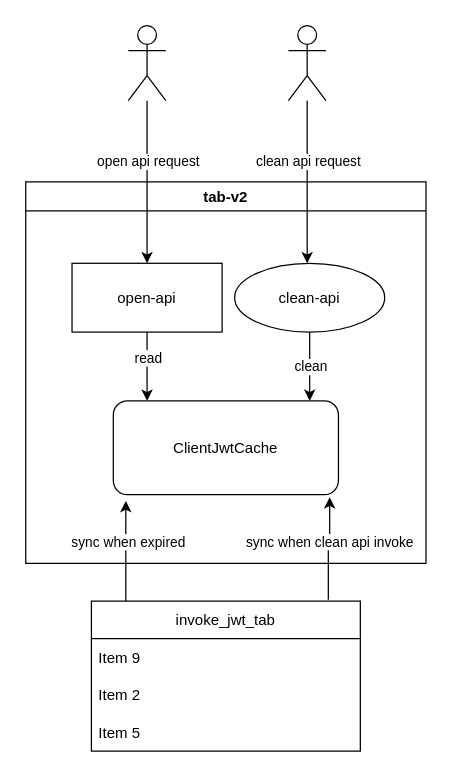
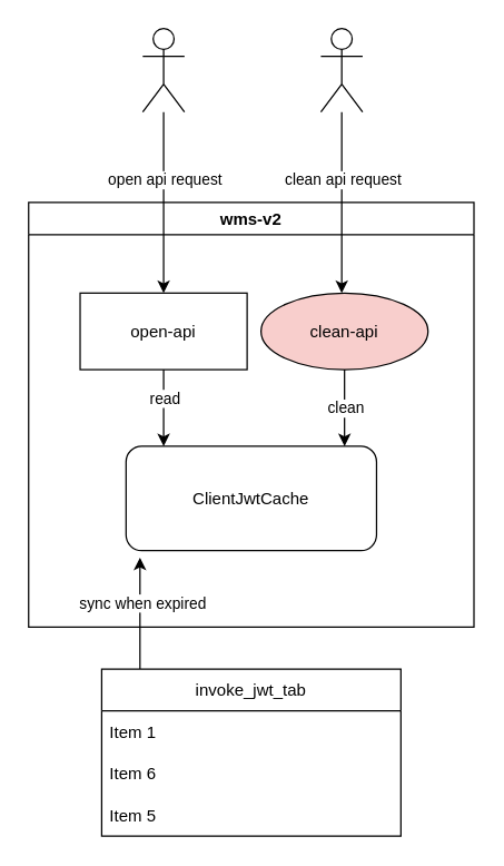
  <mxCell id="0" />
  <mxCell id="1" parent="0" />
- <mxCell id="2" value="tab-v2" style="swimlane;startSize=23;" vertex="1" parent="1"><mxGeometry x="20" y="145" width="320" height="305" as="geometry" /></mxCell>
+ <mxCell id="2" value="wms-v2" style="swimlane;startSize=23;" vertex="1" parent="1"><mxGeometry x="20" y="145" width="320" height="305" as="geometry" /></mxCell>
  <mxCell id="3" value="ClientJwtCache" style="rounded=1;whiteSpace=wrap;html=1;" vertex="1" parent="2"><mxGeometry x="70" y="175" width="180" height="75" as="geometry" /></mxCell>
  <mxCell id="4" style="edgeStyle=orthogonalEdgeStyle;rounded=0;orthogonalLoop=1;jettySize=auto;html=1;entryX=0.25;entryY=0;entryDx=0;entryDy=0;" edge="1" parent="2" source="6"><mxGeometry relative="1" as="geometry"><mxPoint x="97" y="175" as="targetPoint" /></mxGeometry></mxCell>
  <mxCell id="5" value="read" style="edgeLabel;html=1;align=center;verticalAlign=middle;resizable=0;points=[];" vertex="1" connectable="0" parent="4"><mxGeometry x="-0.283" relative="1" as="geometry"><mxPoint as="offset" /></mxGeometry></mxCell>
  <mxCell id="6" value="open-api" style="whiteSpace=wrap;html=1;rounded=0;" vertex="1" parent="2"><mxGeometry x="37" y="65" width="120" height="55" as="geometry" /></mxCell>
  <mxCell id="7" value="clean" style="edgeStyle=orthogonalEdgeStyle;rounded=0;orthogonalLoop=1;jettySize=auto;html=1;" edge="1" parent="2" source="8"><mxGeometry relative="1" as="geometry"><mxPoint x="227" y="175" as="targetPoint" /></mxGeometry></mxCell>
- <mxCell id="8" value="clean-api" style="ellipse;whiteSpace=wrap;html=1;" vertex="1" parent="2"><mxGeometry x="167" y="65" width="120" height="55" as="geometry" /></mxCell>
+ <mxCell id="8" value="clean-api" style="ellipse;whiteSpace=wrap;html=1;fillColor=#f8cecc;" vertex="1" parent="2"><mxGeometry x="167" y="65" width="120" height="55" as="geometry" /></mxCell>
  <mxCell id="9" style="edgeStyle=orthogonalEdgeStyle;rounded=0;orthogonalLoop=1;jettySize=auto;html=1;exitX=0.128;exitY=0.008;exitDx=0;exitDy=0;exitPerimeter=0;" edge="1" parent="1" source="13"><mxGeometry relative="1" as="geometry"><mxPoint x="100" y="400" as="targetPoint" /></mxGeometry></mxCell>
  <mxCell id="10" value="sync when expired" style="edgeLabel;html=1;align=center;verticalAlign=middle;resizable=0;points=[];" vertex="1" connectable="0" parent="9"><mxGeometry x="0.203" y="-1" relative="1" as="geometry"><mxPoint as="offset" /></mxGeometry></mxCell>
- <mxCell id="11" style="edgeStyle=orthogonalEdgeStyle;rounded=0;orthogonalLoop=1;jettySize=auto;html=1;exitX=0.881;exitY=-0.008;exitDx=0;exitDy=0;entryX=0.961;entryY=1.027;entryDx=0;entryDy=0;entryPerimeter=0;exitPerimeter=0;" edge="1" parent="1" source="13" target="3"><mxGeometry relative="1" as="geometry"><mxPoint x="181.5" y="400" as="targetPoint" /></mxGeometry></mxCell>
- <mxCell id="12" value="sync when clean api invoke" style="edgeLabel;html=1;align=center;verticalAlign=middle;resizable=0;points=[];" vertex="1" connectable="0" parent="11"><mxGeometry x="0.152" relative="1" as="geometry"><mxPoint as="offset" /></mxGeometry></mxCell>
  <mxCell id="13" value="invoke_jwt_tab" style="swimlane;fontStyle=0;childLayout=stackLayout;horizontal=1;startSize=30;horizontalStack=0;resizeParent=1;resizeParentMax=0;resizeLast=0;collapsible=1;marginBottom=0;" vertex="1" parent="1"><mxGeometry x="72.5" y="480" width="215" height="120" as="geometry" /></mxCell>
- <mxCell id="14" value="Item 9" style="text;strokeColor=none;fillColor=none;align=left;verticalAlign=middle;spacingLeft=4;spacingRight=4;overflow=hidden;points=[[0,0.5],[1,0.5]];portConstraint=eastwest;rotatable=0;" vertex="1" parent="13"><mxGeometry y="30" width="215" height="30" as="geometry" /></mxCell>
- <mxCell id="15" value="Item 2" style="text;strokeColor=none;fillColor=none;align=left;verticalAlign=middle;spacingLeft=4;spacingRight=4;overflow=hidden;points=[[0,0.5],[1,0.5]];portConstraint=eastwest;rotatable=0;" vertex="1" parent="13"><mxGeometry y="60" width="215" height="30" as="geometry" /></mxCell>
+ <mxCell id="14" value="Item 1" style="text;strokeColor=none;fillColor=none;align=left;verticalAlign=middle;spacingLeft=4;spacingRight=4;overflow=hidden;points=[[0,0.5],[1,0.5]];portConstraint=eastwest;rotatable=0;" vertex="1" parent="13"><mxGeometry y="30" width="215" height="30" as="geometry" /></mxCell>
+ <mxCell id="15" value="Item 6" style="text;strokeColor=none;fillColor=none;align=left;verticalAlign=middle;spacingLeft=4;spacingRight=4;overflow=hidden;points=[[0,0.5],[1,0.5]];portConstraint=eastwest;rotatable=0;" vertex="1" parent="13"><mxGeometry y="60" width="215" height="30" as="geometry" /></mxCell>
  <mxCell id="16" value="Item 5" style="text;strokeColor=none;fillColor=none;align=left;verticalAlign=middle;spacingLeft=4;spacingRight=4;overflow=hidden;points=[[0,0.5],[1,0.5]];portConstraint=eastwest;rotatable=0;" vertex="1" parent="13"><mxGeometry y="90" width="215" height="30" as="geometry" /></mxCell>
  <mxCell id="17" style="edgeStyle=orthogonalEdgeStyle;rounded=0;orthogonalLoop=1;jettySize=auto;html=1;" edge="1" parent="1" source="19" target="6"><mxGeometry relative="1" as="geometry" /></mxCell>
  <mxCell id="18" value="open api request" style="edgeLabel;html=1;align=center;verticalAlign=middle;resizable=0;points=[];" vertex="1" connectable="0" parent="17"><mxGeometry x="-0.257" relative="1" as="geometry"><mxPoint as="offset" /></mxGeometry></mxCell>
  <mxCell id="19" value="" style="shape=umlActor;verticalLabelPosition=bottom;verticalAlign=top;html=1;outlineConnect=0;" vertex="1" parent="1"><mxGeometry x="102" y="20" width="30" height="60" as="geometry" /></mxCell>
  <mxCell id="20" style="edgeStyle=orthogonalEdgeStyle;rounded=0;orthogonalLoop=1;jettySize=auto;html=1;" edge="1" parent="1" source="22"><mxGeometry relative="1" as="geometry"><mxPoint x="245" y="210" as="targetPoint" /></mxGeometry></mxCell>
  <mxCell id="21" value="clean api request" style="edgeLabel;html=1;align=center;verticalAlign=middle;resizable=0;points=[];" vertex="1" connectable="0" parent="20"><mxGeometry x="-0.257" relative="1" as="geometry"><mxPoint as="offset" /></mxGeometry></mxCell>
  <mxCell id="22" value="" style="shape=umlActor;verticalLabelPosition=bottom;verticalAlign=top;html=1;outlineConnect=0;" vertex="1" parent="1"><mxGeometry x="230" y="20" width="30" height="60" as="geometry" /></mxCell>
